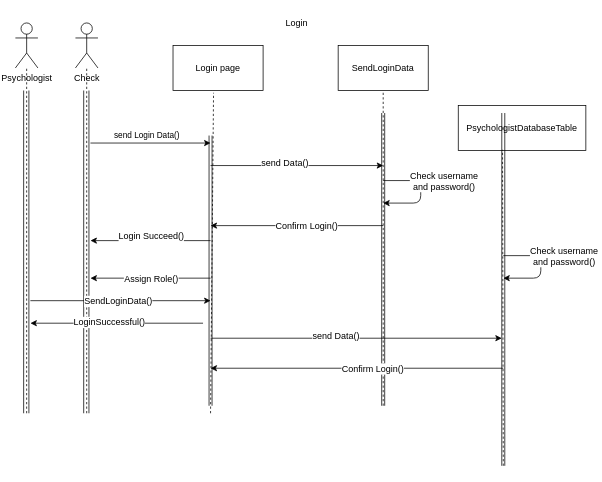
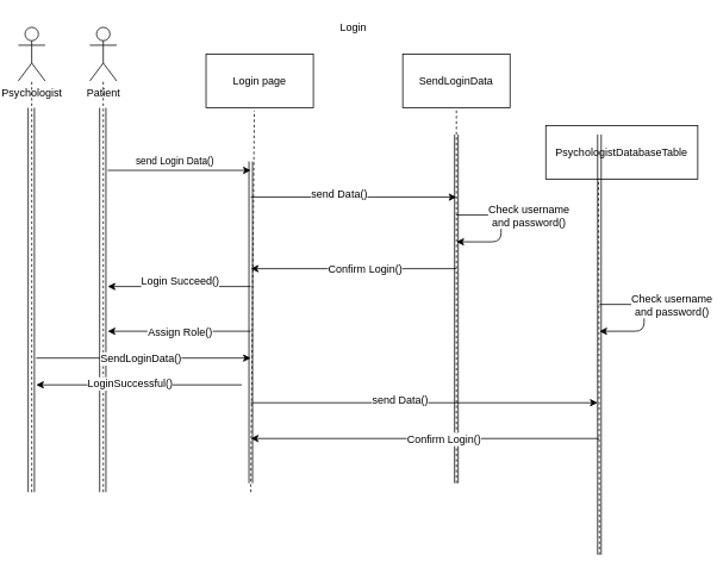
  <mxCell id="0" />
  <mxCell id="1" parent="0" />
- <mxCell id="2" value="&lt;div&gt;Check&lt;/div&gt;" style="shape=umlActor;verticalLabelPosition=bottom;labelBackgroundColor=#ffffff;verticalAlign=top;html=1;outlineConnect=0;" parent="1" vertex="1"><mxGeometry x="100" y="30" width="30" height="60" as="geometry" /></mxCell>
+ <mxCell id="2" value="&lt;div&gt;Patient&lt;/div&gt;" style="shape=umlActor;verticalLabelPosition=bottom;labelBackgroundColor=#ffffff;verticalAlign=top;html=1;outlineConnect=0;" parent="1" vertex="1"><mxGeometry x="100" y="30" width="30" height="60" as="geometry" /></mxCell>
  <mxCell id="3" value="Login" style="text;html=1;strokeColor=none;fillColor=none;align=center;verticalAlign=middle;whiteSpace=wrap;rounded=0;" parent="1" vertex="1"><mxGeometry x="375" y="20" width="40" height="20" as="geometry" /></mxCell>
  <mxCell id="4" value="Login page" style="rounded=0;whiteSpace=wrap;html=1;" parent="1" vertex="1"><mxGeometry x="230" y="60" width="120" height="60" as="geometry" /></mxCell>
  <mxCell id="5" value="" style="endArrow=none;dashed=1;html=1;" parent="1" target="2" edge="1"><mxGeometry width="50" height="50" relative="1" as="geometry"><mxPoint x="115" y="550" as="sourcePoint" /><mxPoint x="150" y="180" as="targetPoint" /></mxGeometry></mxCell>
  <mxCell id="6" value="" style="shape=link;html=1;width=7;" parent="1" edge="1"><mxGeometry width="50" height="50" relative="1" as="geometry"><mxPoint x="114.5" y="550" as="sourcePoint" /><mxPoint x="114.5" y="120" as="targetPoint" /></mxGeometry></mxCell>
  <mxCell id="7" value="" style="endArrow=none;dashed=1;html=1;entryX=0.45;entryY=1.05;entryDx=0;entryDy=0;entryPerimeter=0;" parent="1" target="4" edge="1"><mxGeometry width="50" height="50" relative="1" as="geometry"><mxPoint x="280" y="550" as="sourcePoint" /><mxPoint x="290" y="310" as="targetPoint" /></mxGeometry></mxCell>
  <mxCell id="8" value="send Login Data()" style="endArrow=classic;html=1;" parent="1" edge="1"><mxGeometry x="-0.067" y="10" width="50" height="50" relative="1" as="geometry"><mxPoint x="120" y="190" as="sourcePoint" /><mxPoint x="280" y="190" as="targetPoint" /><mxPoint as="offset" /></mxGeometry></mxCell>
  <mxCell id="9" value="" style="shape=link;html=1;" parent="1" edge="1"><mxGeometry width="50" height="50" relative="1" as="geometry"><mxPoint x="280" y="540" as="sourcePoint" /><mxPoint x="280" y="180" as="targetPoint" /></mxGeometry></mxCell>
  <mxCell id="10" value="" style="endArrow=classic;html=1;" parent="1" edge="1"><mxGeometry width="50" height="50" relative="1" as="geometry"><mxPoint x="280" y="220" as="sourcePoint" /><mxPoint x="510" y="220" as="targetPoint" /></mxGeometry></mxCell>
  <mxCell id="11" value="send Data()" style="text;html=1;resizable=0;points=[];align=center;verticalAlign=middle;labelBackgroundColor=#ffffff;" parent="10" vertex="1" connectable="0"><mxGeometry x="-0.144" y="4" relative="1" as="geometry"><mxPoint as="offset" /></mxGeometry></mxCell>
  <mxCell id="12" value="SendLoginData&lt;br&gt;" style="rounded=0;whiteSpace=wrap;html=1;" parent="1" vertex="1"><mxGeometry x="450" y="60" width="120" height="60" as="geometry" /></mxCell>
  <mxCell id="13" value="" style="endArrow=none;dashed=1;html=1;entryX=0.5;entryY=1;entryDx=0;entryDy=0;" parent="1" target="12" edge="1"><mxGeometry width="50" height="50" relative="1" as="geometry"><mxPoint x="510" y="540" as="sourcePoint" /><mxPoint x="550" y="210" as="targetPoint" /></mxGeometry></mxCell>
  <mxCell id="14" value="" style="shape=link;html=1;" parent="1" edge="1"><mxGeometry width="50" height="50" relative="1" as="geometry"><mxPoint x="510" y="540" as="sourcePoint" /><mxPoint x="510" y="150" as="targetPoint" /></mxGeometry></mxCell>
  <mxCell id="15" value="" style="endArrow=classic;html=1;" parent="1" edge="1"><mxGeometry width="50" height="50" relative="1" as="geometry"><mxPoint x="510" y="300" as="sourcePoint" /><mxPoint x="280" y="300" as="targetPoint" /></mxGeometry></mxCell>
  <mxCell id="16" value="Confirm Login()" style="text;html=1;resizable=0;points=[];align=center;verticalAlign=middle;labelBackgroundColor=#ffffff;" parent="15" vertex="1" connectable="0"><mxGeometry x="-0.105" relative="1" as="geometry"><mxPoint as="offset" /></mxGeometry></mxCell>
  <mxCell id="17" value="" style="endArrow=classic;html=1;" parent="1" edge="1"><mxGeometry width="50" height="50" relative="1" as="geometry"><mxPoint x="280" y="320" as="sourcePoint" /><mxPoint x="120" y="320" as="targetPoint" /></mxGeometry></mxCell>
  <mxCell id="18" value="&lt;div&gt;Login Succeed()&lt;br&gt;&lt;/div&gt;&lt;div&gt;&lt;br&gt;&lt;/div&gt;" style="text;html=1;resizable=0;points=[];align=center;verticalAlign=middle;labelBackgroundColor=#ffffff;direction=west;" parent="17" vertex="1" connectable="0"><mxGeometry x="-0.195" y="2" relative="1" as="geometry"><mxPoint x="-16" y="-2" as="offset" /></mxGeometry></mxCell>
  <mxCell id="19" value="" style="endArrow=classic;html=1;" parent="1" edge="1"><mxGeometry width="50" height="50" relative="1" as="geometry"><mxPoint x="510" y="240" as="sourcePoint" /><mxPoint x="510" y="270" as="targetPoint" /><Array as="points"><mxPoint x="560" y="240" /><mxPoint x="560" y="270" /></Array></mxGeometry></mxCell>
  <mxCell id="20" value="&lt;div&gt;Check username &lt;br&gt;&lt;/div&gt;&lt;div&gt;and password()&lt;/div&gt;" style="text;html=1;resizable=0;points=[];align=center;verticalAlign=middle;labelBackgroundColor=#ffffff;direction=south;" parent="19" vertex="1" connectable="0"><mxGeometry x="-0.446" relative="1" as="geometry"><mxPoint x="44" as="offset" /></mxGeometry></mxCell>
  <mxCell id="21" value="" style="endArrow=classic;html=1;" parent="1" edge="1"><mxGeometry width="50" height="50" relative="1" as="geometry"><mxPoint x="280" y="370" as="sourcePoint" /><mxPoint x="120" y="370" as="targetPoint" /></mxGeometry></mxCell>
  <mxCell id="22" value="Assign Role()" style="text;html=1;resizable=0;points=[];align=center;verticalAlign=middle;labelBackgroundColor=#ffffff;" parent="21" vertex="1" connectable="0"><mxGeometry x="-0.188" y="2" relative="1" as="geometry"><mxPoint x="-15" y="-2" as="offset" /></mxGeometry></mxCell>
  <mxCell id="23" value="PsychologistDatabaseTable&lt;br&gt;" style="rounded=0;whiteSpace=wrap;html=1;" parent="1" vertex="1"><mxGeometry x="610" y="140" width="170" height="60" as="geometry" /></mxCell>
  <mxCell id="24" value="" style="endArrow=none;dashed=1;html=1;entryX=0.347;entryY=0.983;entryDx=0;entryDy=0;entryPerimeter=0;" parent="1" target="23" edge="1"><mxGeometry width="50" height="50" relative="1" as="geometry"><mxPoint x="670" y="620" as="sourcePoint" /><mxPoint x="710" y="210" as="targetPoint" /></mxGeometry></mxCell>
  <mxCell id="25" value="" style="shape=link;html=1;" parent="1" edge="1"><mxGeometry width="50" height="50" relative="1" as="geometry"><mxPoint x="670" y="620" as="sourcePoint" /><mxPoint x="670" y="150" as="targetPoint" /></mxGeometry></mxCell>
  <mxCell id="26" value="" style="endArrow=classic;html=1;" parent="1" edge="1"><mxGeometry width="50" height="50" relative="1" as="geometry"><mxPoint x="670" y="340" as="sourcePoint" /><mxPoint x="670" y="370" as="targetPoint" /><Array as="points"><mxPoint x="720" y="340" /><mxPoint x="720" y="370" /></Array></mxGeometry></mxCell>
  <mxCell id="27" value="&lt;div&gt;Check username &lt;br&gt;&lt;/div&gt;&lt;div&gt;and password()&lt;/div&gt;" style="text;html=1;resizable=0;points=[];align=center;verticalAlign=middle;labelBackgroundColor=#ffffff;direction=south;" parent="26" vertex="1" connectable="0"><mxGeometry x="-0.446" relative="1" as="geometry"><mxPoint x="44" as="offset" /></mxGeometry></mxCell>
  <mxCell id="28" value="&lt;div&gt;Psychologist&lt;/div&gt;&lt;div&gt;&lt;br&gt;&lt;/div&gt;" style="shape=umlActor;verticalLabelPosition=bottom;labelBackgroundColor=#ffffff;verticalAlign=top;html=1;outlineConnect=0;" parent="1" vertex="1"><mxGeometry x="20" y="30" width="30" height="60" as="geometry" /></mxCell>
  <mxCell id="29" value="" style="endArrow=none;dashed=1;html=1;" parent="1" target="28" edge="1"><mxGeometry width="50" height="50" relative="1" as="geometry"><mxPoint x="35" y="550" as="sourcePoint" /><mxPoint x="70" y="180" as="targetPoint" /></mxGeometry></mxCell>
  <mxCell id="30" value="" style="shape=link;html=1;width=7;" parent="1" edge="1"><mxGeometry width="50" height="50" relative="1" as="geometry"><mxPoint x="34.5" y="550" as="sourcePoint" /><mxPoint x="34.5" y="120" as="targetPoint" /></mxGeometry></mxCell>
  <mxCell id="31" value="" style="endArrow=classic;html=1;" parent="1" edge="1"><mxGeometry width="50" height="50" relative="1" as="geometry"><mxPoint x="40" y="400" as="sourcePoint" /><mxPoint x="280" y="400" as="targetPoint" /></mxGeometry></mxCell>
  <mxCell id="32" value="SendLoginData()" style="text;html=1;resizable=0;points=[];align=center;verticalAlign=middle;labelBackgroundColor=#ffffff;" parent="31" vertex="1" connectable="0"><mxGeometry x="-0.033" relative="1" as="geometry"><mxPoint as="offset" /></mxGeometry></mxCell>
  <mxCell id="33" value="" style="endArrow=classic;html=1;" parent="1" edge="1"><mxGeometry width="50" height="50" relative="1" as="geometry"><mxPoint x="270" y="430" as="sourcePoint" /><mxPoint x="40" y="430" as="targetPoint" /></mxGeometry></mxCell>
  <mxCell id="34" value="LoginSuccessful()" style="text;html=1;resizable=0;points=[];align=center;verticalAlign=middle;labelBackgroundColor=#ffffff;" parent="33" vertex="1" connectable="0"><mxGeometry x="0.096" y="-2" relative="1" as="geometry"><mxPoint as="offset" /></mxGeometry></mxCell>
  <mxCell id="35" value="" style="endArrow=classic;html=1;" parent="1" edge="1"><mxGeometry width="50" height="50" relative="1" as="geometry"><mxPoint x="280" y="450" as="sourcePoint" /><mxPoint x="668" y="450" as="targetPoint" /></mxGeometry></mxCell>
  <mxCell id="36" value="send Data()" style="text;html=1;resizable=0;points=[];align=center;verticalAlign=middle;labelBackgroundColor=#ffffff;" parent="35" vertex="1" connectable="0"><mxGeometry x="-0.144" y="4" relative="1" as="geometry"><mxPoint as="offset" /></mxGeometry></mxCell>
  <mxCell id="37" value="" style="endArrow=classic;html=1;" parent="1" edge="1"><mxGeometry width="50" height="50" relative="1" as="geometry"><mxPoint x="670" y="490" as="sourcePoint" /><mxPoint x="280" y="490" as="targetPoint" /></mxGeometry></mxCell>
  <mxCell id="38" value="Confirm Login()" style="text;html=1;resizable=0;points=[];align=center;verticalAlign=middle;labelBackgroundColor=#ffffff;" parent="37" vertex="1" connectable="0"><mxGeometry x="-0.105" relative="1" as="geometry"><mxPoint as="offset" /></mxGeometry></mxCell>
